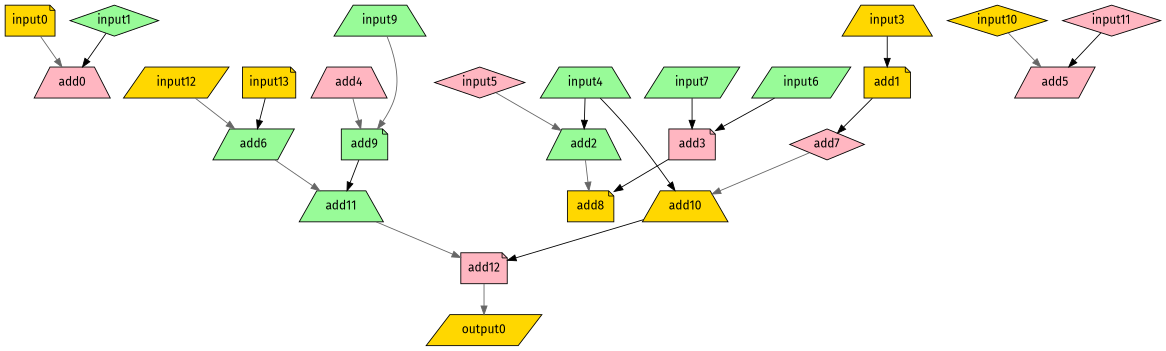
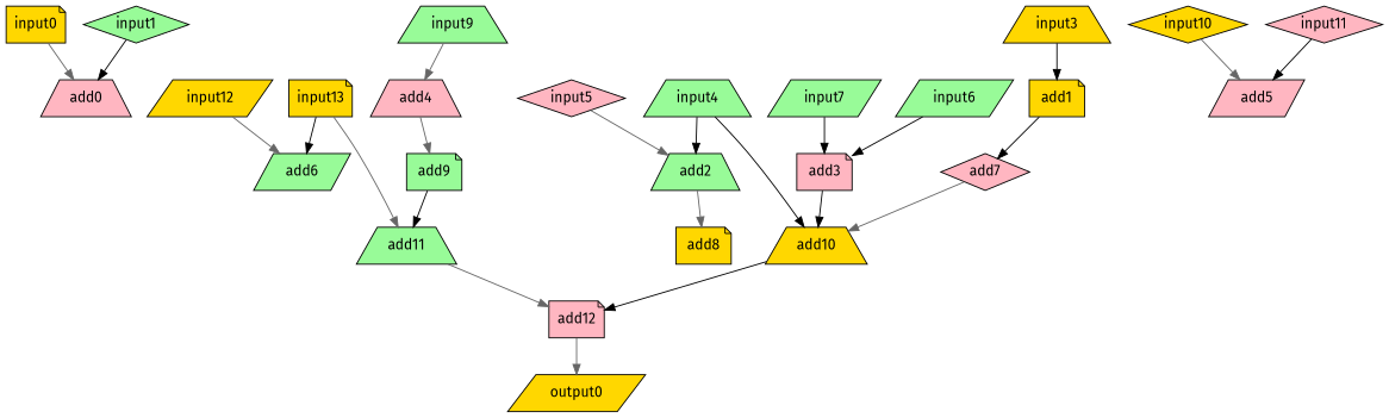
  digraph {
    fontname="Fira Sans"
    node [fillcolor=gold fontname="Fira Sans" opcode=add shape=trapezium style=filled]
    edge [color=black fontname="Fira Sans" operand=1]
    input0 [opcode=load shape=note]
    add0 [fillcolor=lightpink]
    input1 [fillcolor=palegreen opcode=load shape=diamond]
    add1 [shape=note]
    add7 [fillcolor=lightpink shape=diamond]
    input3 [opcode=load]
    input4 [fillcolor=palegreen opcode=load]
    add2 [fillcolor=palegreen]
    add10
    add8 [shape=note]
    input5 [fillcolor=lightpink opcode=load shape=diamond]
    input6 [fillcolor=palegreen opcode=load shape=parallelogram]
    add3 [fillcolor=lightpink shape=note]
    input7 [fillcolor=palegreen opcode=load shape=parallelogram]
    add4 [fillcolor=lightpink]
    add9 [fillcolor=palegreen shape=note]
    input9 [fillcolor=palegreen opcode=load]
    input10 [opcode=load shape=diamond]
    add5 [fillcolor=lightpink shape=parallelogram]
    input11 [fillcolor=lightpink opcode=load shape=diamond]
    input12 [opcode=load shape=parallelogram]
    add6 [fillcolor=palegreen shape=parallelogram]
    add11 [fillcolor=palegreen]
    input13 [opcode=load shape=note]
    output0 [opcode=store shape=parallelogram]
    add12 [fillcolor=lightpink shape=note]
    input0 -> add0 [color=gray40 operand=0]
    input1 -> add0
    add1 -> add7
    add7 -> add10 [color=gray40 operand=0]
    input3 -> add1
    input4 -> add2 [operand=0]
    input4 -> add10
    add2 -> add8 [color=gray40 operand=0]
    add10 -> add12 [operand=0]
    input5 -> add2 [color=gray40]
    input6 -> add3 [operand=0]
-   add3 -> add8
+   add3 -> add10
    input7 -> add3
    add4 -> add9 [color=gray40 operand=0]
    add9 -> add11 [operand=0]
-   input9 -> add9 [color=gray40]
+   input9 -> add4 [color=gray40]
    input10 -> add5 [color=gray40 operand=0]
    input11 -> add5
    input12 -> add6 [color=gray40 operand=0]
-   add6 -> add11 [color=gray40]
+   input13 -> add11 [color=gray40]
    add11 -> add12 [color=gray40]
    input13 -> add6
    add12 -> output0 [color=gray40 operand=0]
  }
